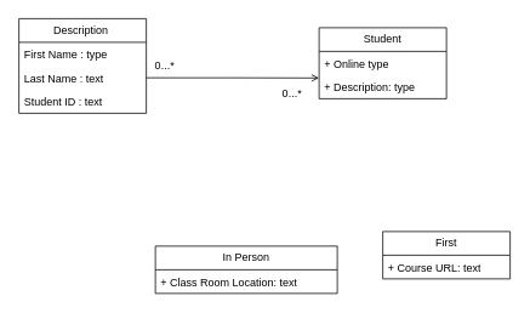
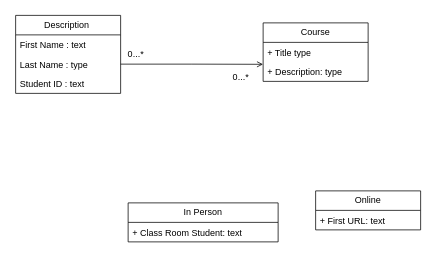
  <mxCell id="0" />
  <mxCell id="1" parent="0" />
  <mxCell id="2" value="Description&amp;nbsp;" style="swimlane;fontStyle=0;childLayout=stackLayout;horizontal=1;startSize=26;fillColor=none;horizontalStack=0;resizeParent=1;resizeParentMax=0;resizeLast=0;collapsible=1;marginBottom=0;whiteSpace=wrap;html=1;" vertex="1" parent="1"><mxGeometry x="20" y="20" width="140" height="104" as="geometry" /></mxCell>
- <mxCell id="3" value="First Name : type" style="text;strokeColor=none;fillColor=none;align=left;verticalAlign=top;spacingLeft=4;spacingRight=4;overflow=hidden;rotatable=0;points=[[0,0.5],[1,0.5]];portConstraint=eastwest;whiteSpace=wrap;html=1;" vertex="1" parent="2"><mxGeometry y="26" width="140" height="26" as="geometry" /></mxCell>
- <mxCell id="4" value="Last Name : text" style="text;strokeColor=none;fillColor=none;align=left;verticalAlign=top;spacingLeft=4;spacingRight=4;overflow=hidden;rotatable=0;points=[[0,0.5],[1,0.5]];portConstraint=eastwest;whiteSpace=wrap;html=1;" vertex="1" parent="2"><mxGeometry y="52" width="140" height="26" as="geometry" /></mxCell>
+ <mxCell id="3" value="First Name : text" style="text;strokeColor=none;fillColor=none;align=left;verticalAlign=top;spacingLeft=4;spacingRight=4;overflow=hidden;rotatable=0;points=[[0,0.5],[1,0.5]];portConstraint=eastwest;whiteSpace=wrap;html=1;" vertex="1" parent="2"><mxGeometry y="26" width="140" height="26" as="geometry" /></mxCell>
+ <mxCell id="4" value="Last Name : type" style="text;strokeColor=none;fillColor=none;align=left;verticalAlign=top;spacingLeft=4;spacingRight=4;overflow=hidden;rotatable=0;points=[[0,0.5],[1,0.5]];portConstraint=eastwest;whiteSpace=wrap;html=1;" vertex="1" parent="2"><mxGeometry y="52" width="140" height="26" as="geometry" /></mxCell>
  <mxCell id="5" value="Student ID : text" style="text;strokeColor=none;fillColor=none;align=left;verticalAlign=top;spacingLeft=4;spacingRight=4;overflow=hidden;rotatable=0;points=[[0,0.5],[1,0.5]];portConstraint=eastwest;whiteSpace=wrap;html=1;" vertex="1" parent="2"><mxGeometry y="78" width="140" height="26" as="geometry" /></mxCell>
- <mxCell id="6" value="Student" style="swimlane;fontStyle=0;childLayout=stackLayout;horizontal=1;startSize=26;fillColor=none;horizontalStack=0;resizeParent=1;resizeParentMax=0;resizeLast=0;collapsible=1;marginBottom=0;whiteSpace=wrap;html=1;" vertex="1" parent="1"><mxGeometry x="350" y="30" width="140" height="78" as="geometry" /></mxCell>
- <mxCell id="7" value="+ Online type" style="text;strokeColor=none;fillColor=none;align=left;verticalAlign=top;spacingLeft=4;spacingRight=4;overflow=hidden;rotatable=0;points=[[0,0.5],[1,0.5]];portConstraint=eastwest;whiteSpace=wrap;html=1;" vertex="1" parent="6"><mxGeometry y="26" width="140" height="26" as="geometry" /></mxCell>
+ <mxCell id="6" value="Course" style="swimlane;fontStyle=0;childLayout=stackLayout;horizontal=1;startSize=26;fillColor=none;horizontalStack=0;resizeParent=1;resizeParentMax=0;resizeLast=0;collapsible=1;marginBottom=0;whiteSpace=wrap;html=1;" vertex="1" parent="1"><mxGeometry x="350" y="30" width="140" height="78" as="geometry" /></mxCell>
+ <mxCell id="7" value="+ Title type" style="text;strokeColor=none;fillColor=none;align=left;verticalAlign=top;spacingLeft=4;spacingRight=4;overflow=hidden;rotatable=0;points=[[0,0.5],[1,0.5]];portConstraint=eastwest;whiteSpace=wrap;html=1;" vertex="1" parent="6"><mxGeometry y="26" width="140" height="26" as="geometry" /></mxCell>
  <mxCell id="8" value="+ Description: type" style="text;strokeColor=none;fillColor=none;align=left;verticalAlign=top;spacingLeft=4;spacingRight=4;overflow=hidden;rotatable=0;points=[[0,0.5],[1,0.5]];portConstraint=eastwest;whiteSpace=wrap;html=1;" vertex="1" parent="6"><mxGeometry y="52" width="140" height="26" as="geometry" /></mxCell>
  <mxCell id="9" style="edgeStyle=orthogonalEdgeStyle;rounded=0;orthogonalLoop=1;jettySize=auto;html=1;entryX=-0.001;entryY=0.125;entryDx=0;entryDy=0;entryPerimeter=0;endArrow=open;" edge="1" parent="1" source="4" target="8"><mxGeometry relative="1" as="geometry" /></mxCell>
  <mxCell id="10" value="0...*" style="text;html=1;align=center;verticalAlign=middle;resizable=0;points=[];autosize=1;strokeColor=none;fillColor=none;" vertex="1" parent="1"><mxGeometry x="300" y="88" width="40" height="30" as="geometry" /></mxCell>
  <mxCell id="11" value="0...*" style="text;html=1;align=center;verticalAlign=middle;resizable=0;points=[];autosize=1;strokeColor=none;fillColor=none;" vertex="1" parent="1"><mxGeometry x="160" y="57" width="40" height="30" as="geometry" /></mxCell>
  <mxCell id="12" value="In Person" style="swimlane;fontStyle=0;childLayout=stackLayout;horizontal=1;startSize=26;fillColor=none;horizontalStack=0;resizeParent=1;resizeParentMax=0;resizeLast=0;collapsible=1;marginBottom=0;whiteSpace=wrap;html=1;" vertex="1" parent="1"><mxGeometry x="170" y="270" width="200" height="52" as="geometry" /></mxCell>
- <mxCell id="13" value="+ Class Room Location: text" style="text;strokeColor=none;fillColor=none;align=left;verticalAlign=top;spacingLeft=4;spacingRight=4;overflow=hidden;rotatable=0;points=[[0,0.5],[1,0.5]];portConstraint=eastwest;whiteSpace=wrap;html=1;" vertex="1" parent="12"><mxGeometry y="26" width="200" height="26" as="geometry" /></mxCell>
- <mxCell id="14" value="First" style="swimlane;fontStyle=0;childLayout=stackLayout;horizontal=1;startSize=26;fillColor=none;horizontalStack=0;resizeParent=1;resizeParentMax=0;resizeLast=0;collapsible=1;marginBottom=0;whiteSpace=wrap;html=1;" vertex="1" parent="1"><mxGeometry x="420" y="254" width="140" height="52" as="geometry" /></mxCell>
- <mxCell id="15" value="+ Course URL: text" style="text;strokeColor=none;fillColor=none;align=left;verticalAlign=top;spacingLeft=4;spacingRight=4;overflow=hidden;rotatable=0;points=[[0,0.5],[1,0.5]];portConstraint=eastwest;whiteSpace=wrap;html=1;" vertex="1" parent="14"><mxGeometry y="26" width="140" height="26" as="geometry" /></mxCell>
+ <mxCell id="13" value="+ Class Room Student: text" style="text;strokeColor=none;fillColor=none;align=left;verticalAlign=top;spacingLeft=4;spacingRight=4;overflow=hidden;rotatable=0;points=[[0,0.5],[1,0.5]];portConstraint=eastwest;whiteSpace=wrap;html=1;" vertex="1" parent="12"><mxGeometry y="26" width="200" height="26" as="geometry" /></mxCell>
+ <mxCell id="14" value="Online" style="swimlane;fontStyle=0;childLayout=stackLayout;horizontal=1;startSize=26;fillColor=none;horizontalStack=0;resizeParent=1;resizeParentMax=0;resizeLast=0;collapsible=1;marginBottom=0;whiteSpace=wrap;html=1;" vertex="1" parent="1"><mxGeometry x="420" y="254" width="140" height="52" as="geometry" /></mxCell>
+ <mxCell id="15" value="+ First URL: text" style="text;strokeColor=none;fillColor=none;align=left;verticalAlign=top;spacingLeft=4;spacingRight=4;overflow=hidden;rotatable=0;points=[[0,0.5],[1,0.5]];portConstraint=eastwest;whiteSpace=wrap;html=1;" vertex="1" parent="14"><mxGeometry y="26" width="140" height="26" as="geometry" /></mxCell>
